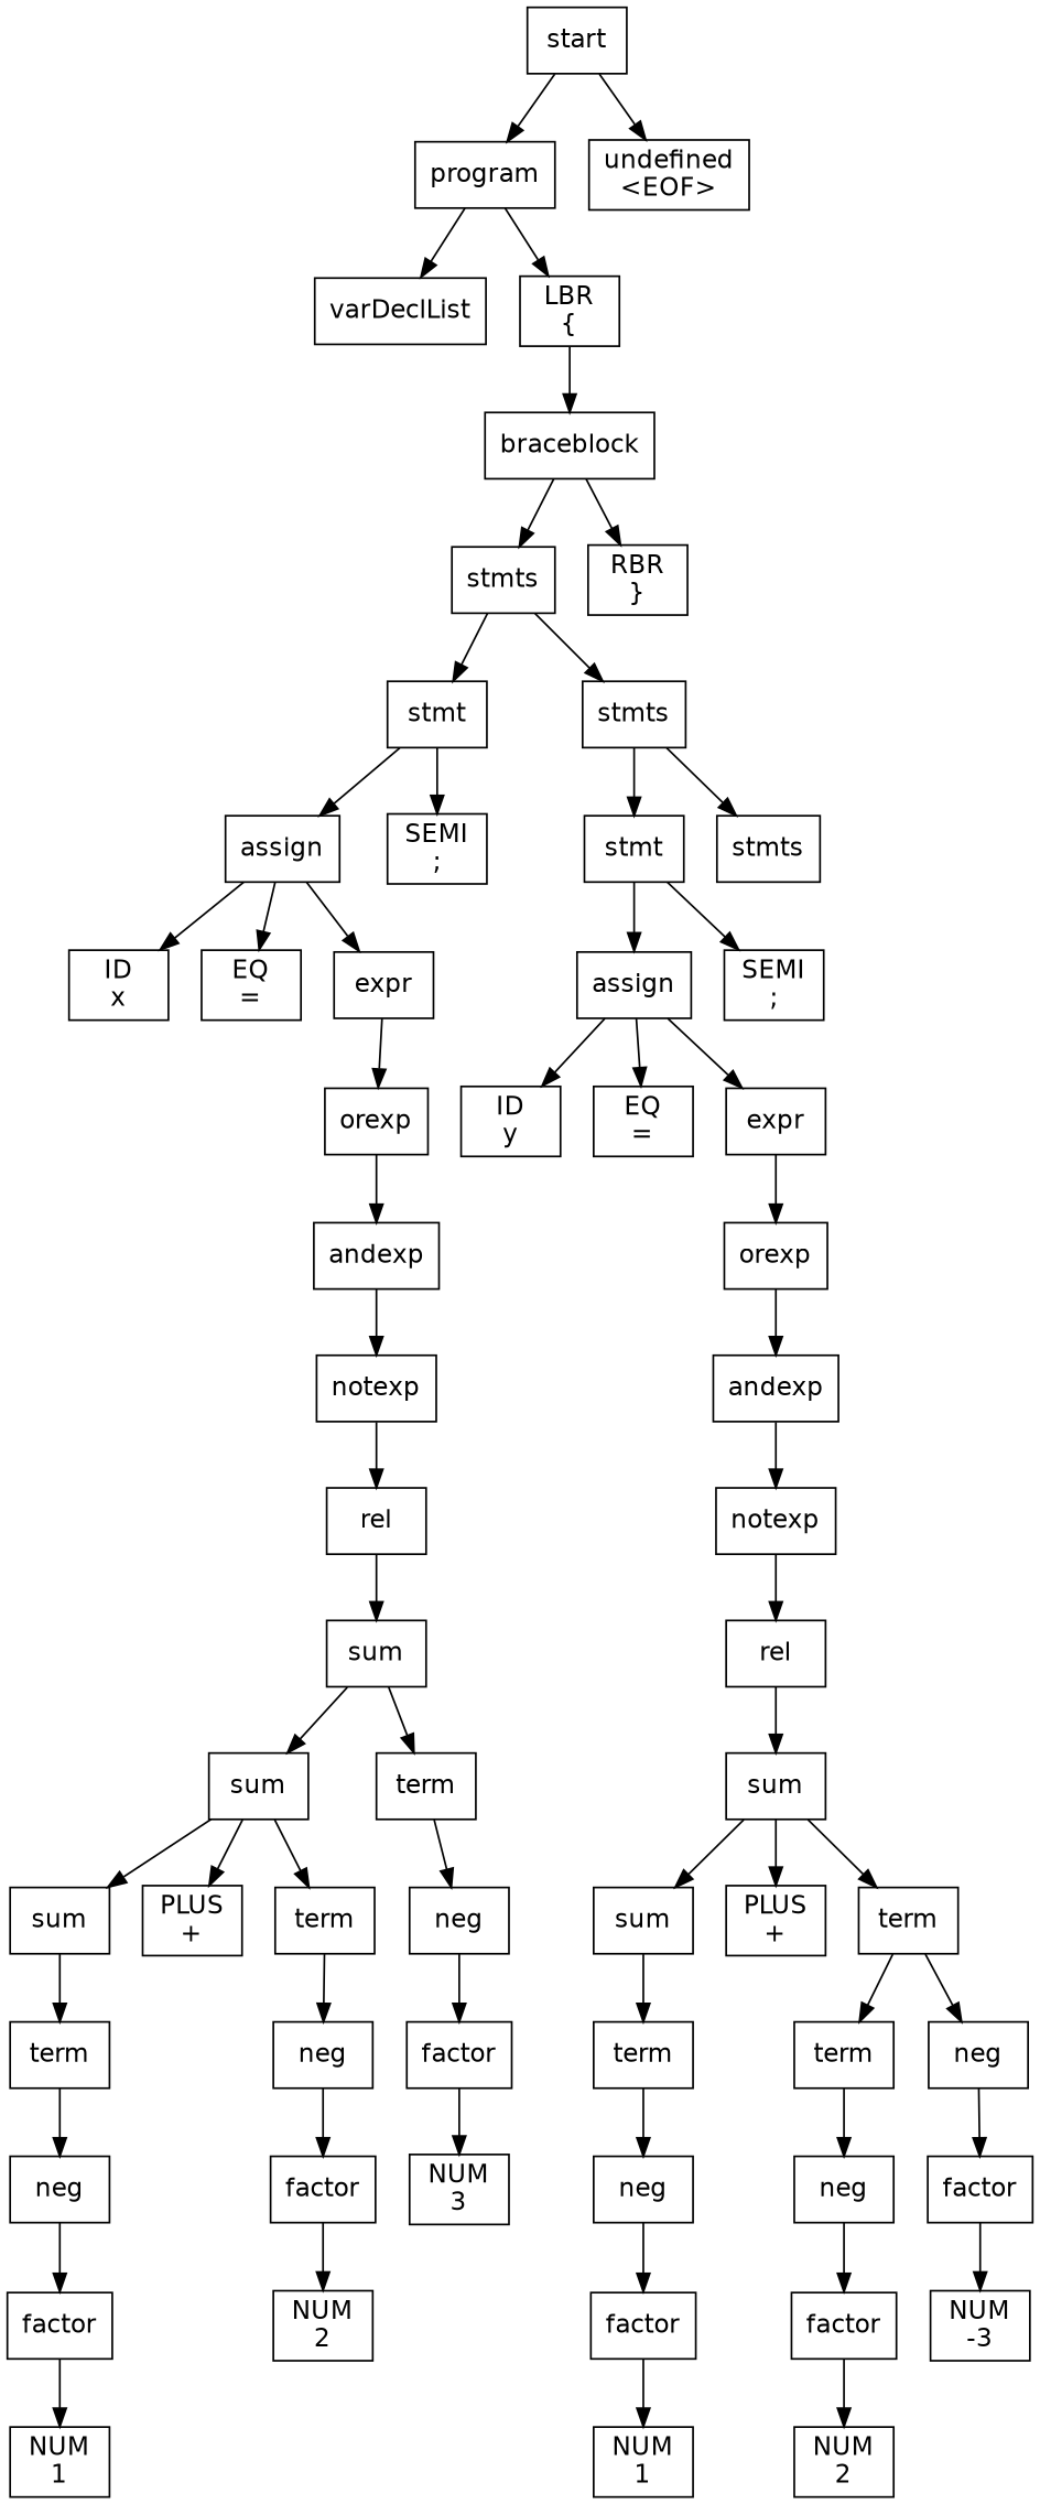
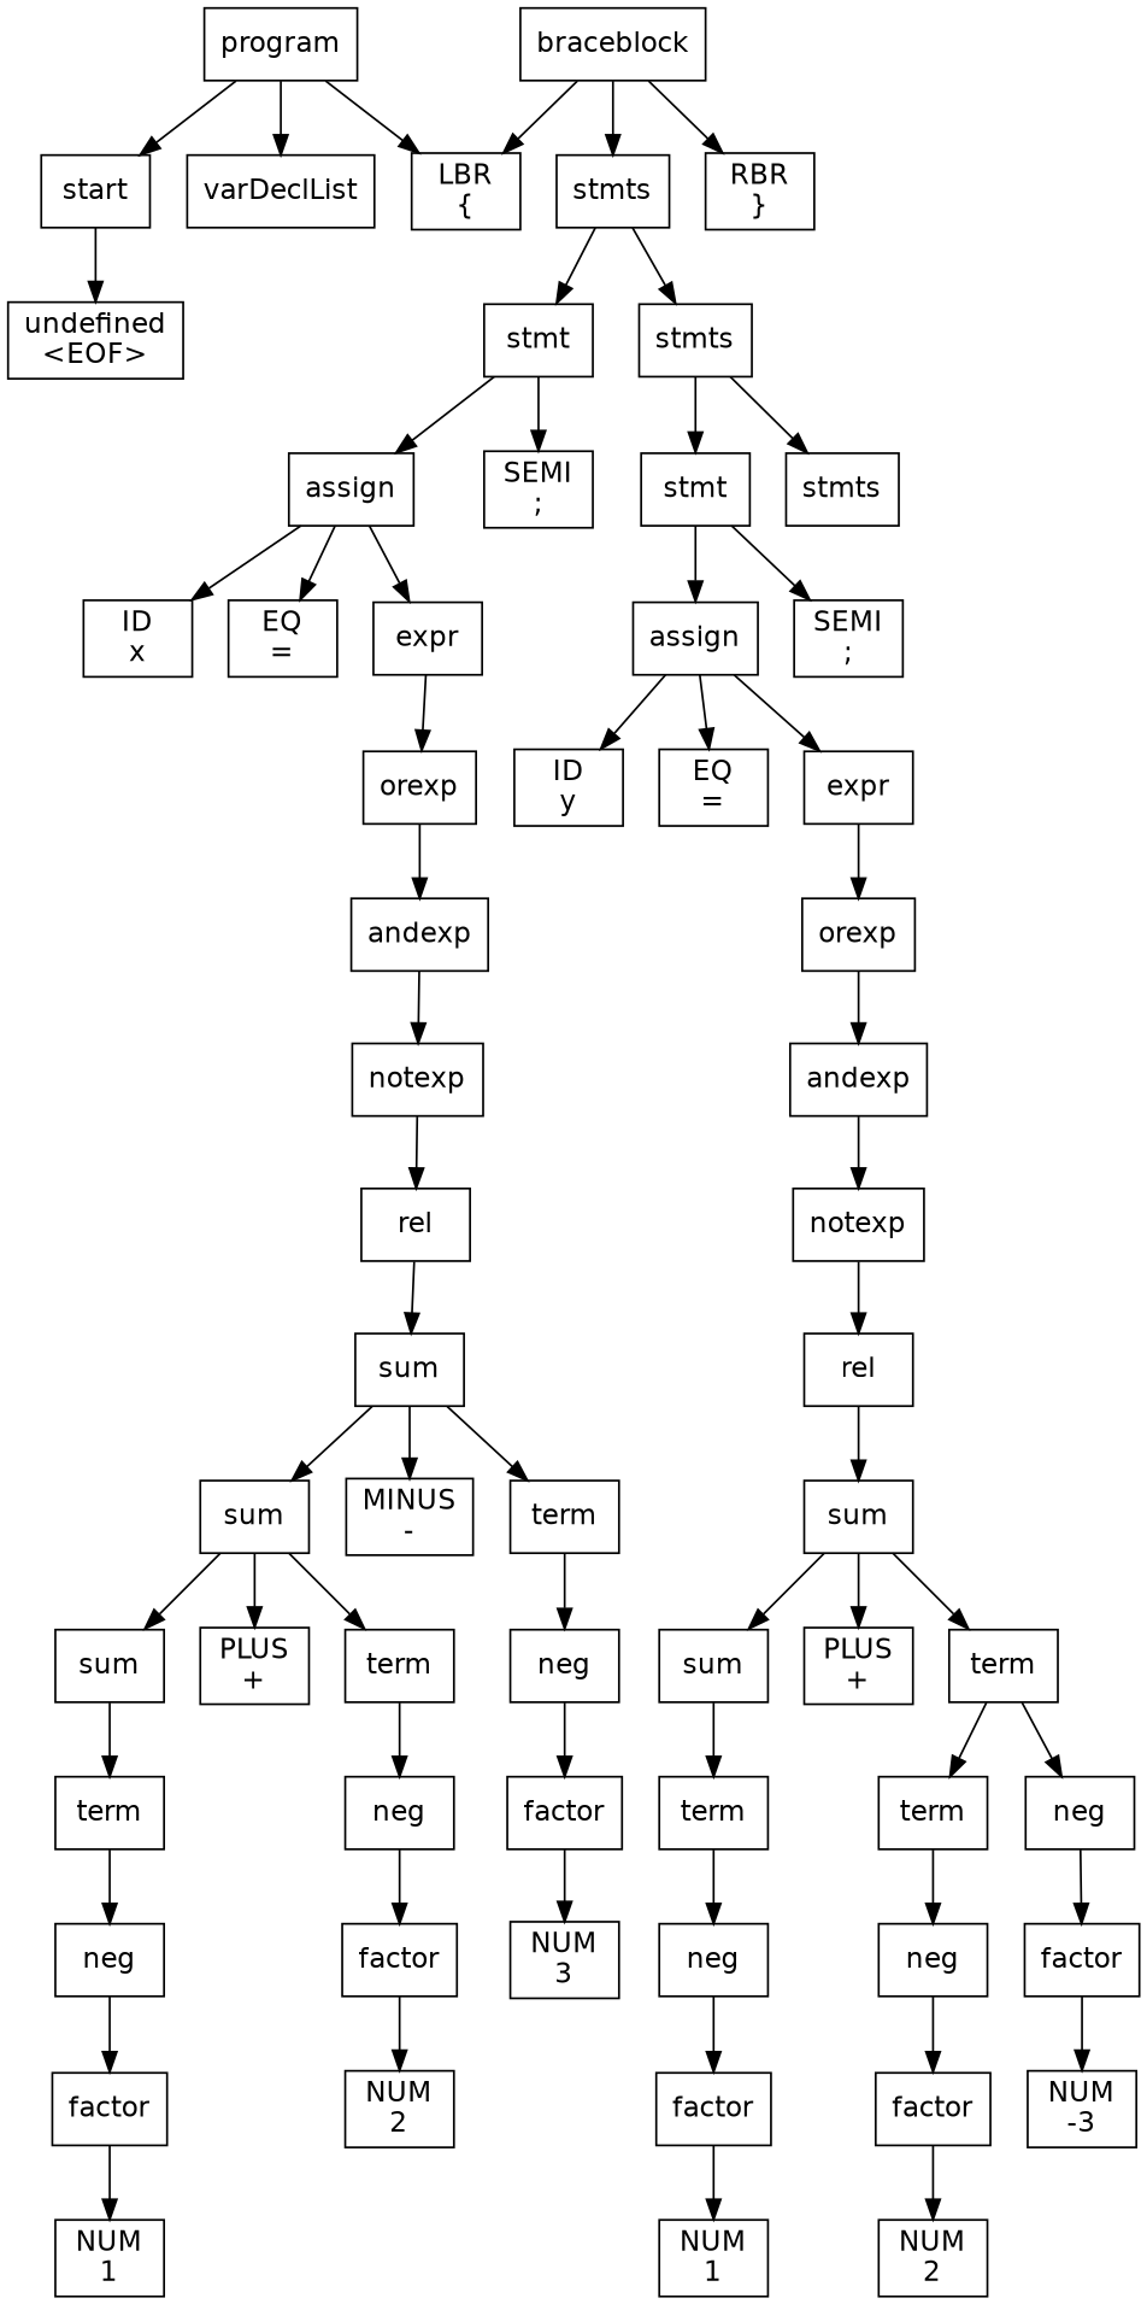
  digraph {
    node [fontname=Helvetica shape=box]
    n1 [label=<start>]
    n2 [label=<program>]
    n3 [label=<undefined<br/>&lt;EOF&gt;>]
    n4 [label=<varDeclList>]
    n5 [label=<LBR<br/>{>]
    n6 [label=<braceblock>]
    n7 [label=<stmts>]
    n8 [label=<RBR<br/>}>]
    n9 [label=<stmt>]
    n10 [label=<stmts>]
    n11 [label=<assign>]
    n12 [label=<SEMI<br/>;>]
    n13 [label=<stmt>]
    n14 [label=<stmts>]
    n15 [label=<ID<br/>x>]
    n16 [label=<EQ<br/>=>]
    n17 [label=<expr>]
    n18 [label=<orexp>]
    n19 [label=<andexp>]
    n20 [label=<notexp>]
    n21 [label=<rel>]
    n22 [label=<sum>]
    n23 [label=<sum>]
+   n24 [label=<MINUS<br/>->]
    n25 [label=<term>]
    n26 [label=<sum>]
    n27 [label=<PLUS<br/>+>]
    n28 [label=<term>]
    n29 [label=<neg>]
    n30 [label=<term>]
    n31 [label=<neg>]
    n32 [label=<neg>]
    n33 [label=<factor>]
    n34 [label=<NUM<br/>1>]
    n35 [label=<factor>]
    n36 [label=<NUM<br/>2>]
    n37 [label=<factor>]
    n38 [label=<NUM<br/>3>]
    n39 [label=<assign>]
    n40 [label=<SEMI<br/>;>]
    n41 [label=<ID<br/>y>]
    n42 [label=<EQ<br/>=>]
    n43 [label=<expr>]
    n44 [label=<orexp>]
    n45 [label=<andexp>]
    n46 [label=<notexp>]
    n47 [label=<rel>]
    n48 [label=<sum>]
    n49 [label=<sum>]
    n50 [label=<PLUS<br/>+>]
    n51 [label=<term>]
    n52 [label=<term>]
    n53 [label=<term>]
    n54 [label=<neg>]
    n55 [label=<neg>]
    n56 [label=<factor>]
    n57 [label=<NUM<br/>1>]
    n58 [label=<neg>]
    n59 [label=<factor>]
    n60 [label=<factor>]
    n61 [label=<NUM<br/>2>]
    n62 [label=<NUM<br/>-3>]
-   n1 -> n2
+   n2 -> n1
    n1 -> n3
    n2 -> n4
    n2 -> n5
-   n5 -> n6
+   n6 -> n5
    n6 -> n7
    n6 -> n8
    n7 -> n9
    n7 -> n10
    n9 -> n11
    n9 -> n12
    n10 -> n13
    n10 -> n14
    n11 -> n15
    n11 -> n16
    n11 -> n17
    n13 -> n39
    n13 -> n40
    n17 -> n18
    n18 -> n19
    n19 -> n20
    n20 -> n21
    n21 -> n22
    n22 -> n23
+   n22 -> n24
    n22 -> n25
    n23 -> n26
    n23 -> n27
    n23 -> n28
    n25 -> n29
    n26 -> n30
    n28 -> n31
    n29 -> n37
    n30 -> n32
    n31 -> n35
    n32 -> n33
    n33 -> n34
    n35 -> n36
    n37 -> n38
    n39 -> n41
    n39 -> n42
    n39 -> n43
    n43 -> n44
    n44 -> n45
    n45 -> n46
    n46 -> n47
    n47 -> n48
    n48 -> n49
    n48 -> n50
    n48 -> n51
    n49 -> n52
    n51 -> n53
    n51 -> n54
    n52 -> n55
    n53 -> n58
    n54 -> n59
    n55 -> n56
    n56 -> n57
    n58 -> n60
    n59 -> n62
    n60 -> n61
  }
